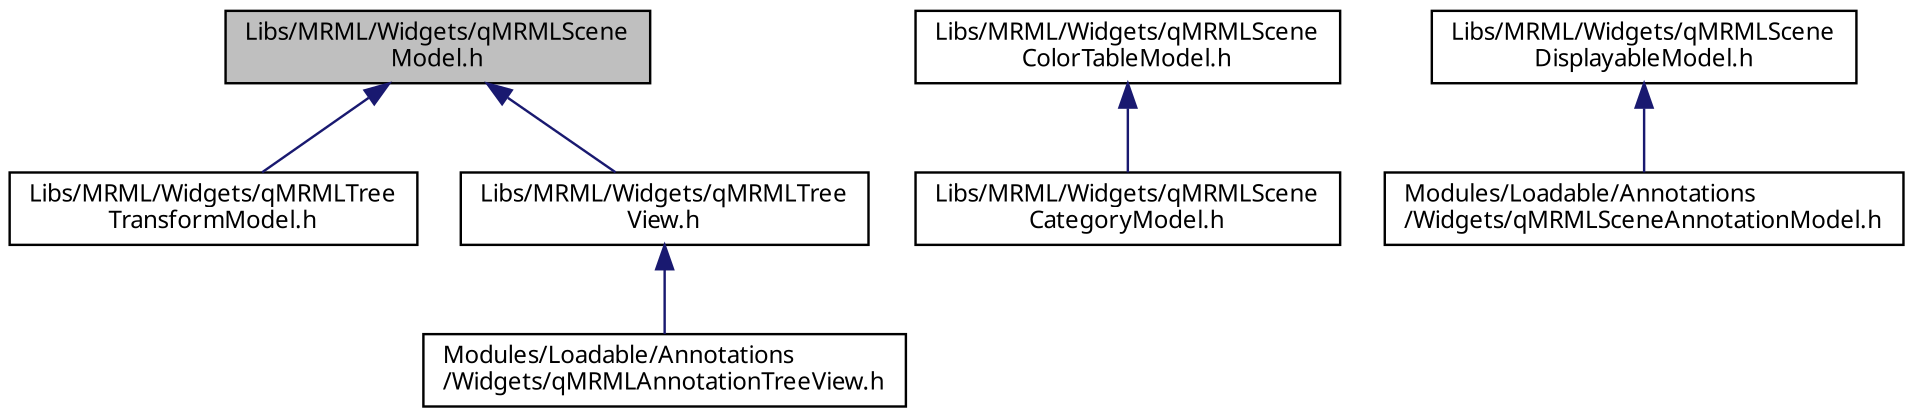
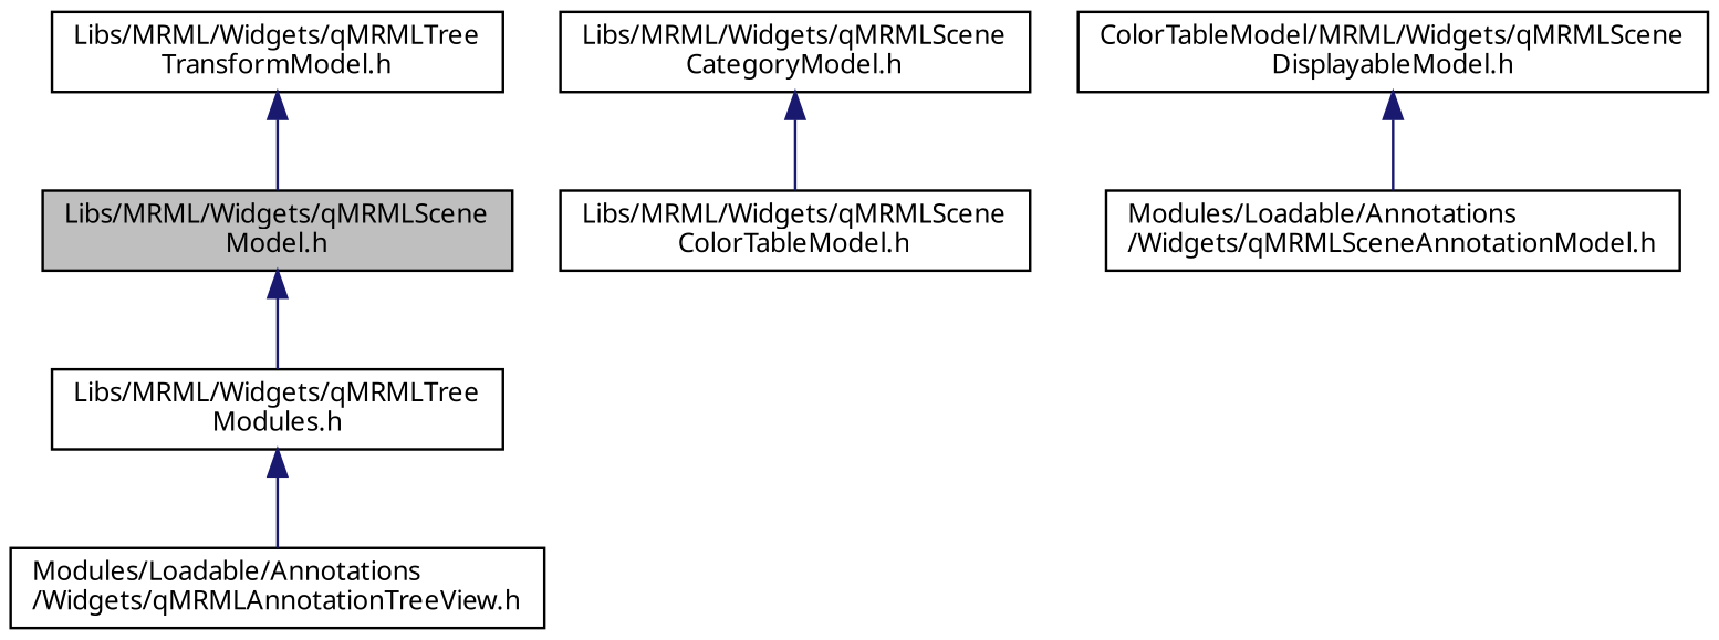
  digraph {
    fontname="Noto Sans"
    node [color=black fontname="Noto Sans" fontsize=10 shape=record]
    edge [color=midnightblue dir=back fontname="Noto Sans" fontsize=10 labelfontname=Helvetica labelfontsize=10 style=solid]
    n1 [fillcolor=grey75 fontcolor=black height=0.2 label="Libs/MRML/Widgets/qMRMLScene\lModel.h" style=filled width=0.4]
    n2 [height=0.2 label="Libs/MRML/Widgets/qMRMLTree\lTransformModel.h" width=0.4]
-   n3 [height=0.2 label="Libs/MRML/Widgets/qMRMLTree\lView.h" width=0.4]
+   n3 [height=0.2 label="Libs/MRML/Widgets/qMRMLTree\lModules.h" width=0.4]
    n4 [height=0.2 label="Libs/MRML/Widgets/qMRMLScene\lCategoryModel.h" width=0.4]
    n5 [height=0.2 label="Libs/MRML/Widgets/qMRMLScene\lColorTableModel.h" width=0.4]
    n6 [height=0.2 label="Modules/Loadable/Annotations\l/Widgets/qMRMLAnnotationTreeView.h" width=0.4]
-   n7 [height=0.2 label="Libs/MRML/Widgets/qMRMLScene\lDisplayableModel.h" width=0.4]
+   n7 [height=0.2 label="ColorTableModel/MRML/Widgets/qMRMLScene\lDisplayableModel.h" width=0.4]
    n8 [height=0.2 label="Modules/Loadable/Annotations\l/Widgets/qMRMLSceneAnnotationModel.h" width=0.4]
-   n1 -> n2
+   n2 -> n1
    n1 -> n3
    n3 -> n6
-   n5 -> n4
+   n4 -> n5
    n7 -> n8
  }
